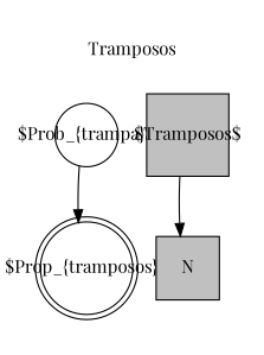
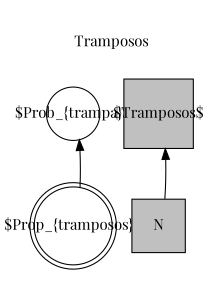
  digraph {
    compound=true
    fontname="Playfair Display"
    label=Tramposos
    labelloc=t
    newrank=true
    rankdir=TB
    node [fixedsize=true fontname="Playfair Display" margin=0 shape=circle]
    edge [fontname="Playfair Display"]
    n1 [label="$Prob_{trampa}$" width=0.7]
    n2 [label="$Prop_{tramposos}$" peripheries=2 width=0.9]
    n3 [fillcolor=gray label="$Tramposos$" shape=square style=filled width=0.9]
    N [fillcolor=gray shape=square style=filled width=0.7]
-   n1 -> n2
-   n3 -> N
+   n2 -> n1
+   N -> n3
  }
